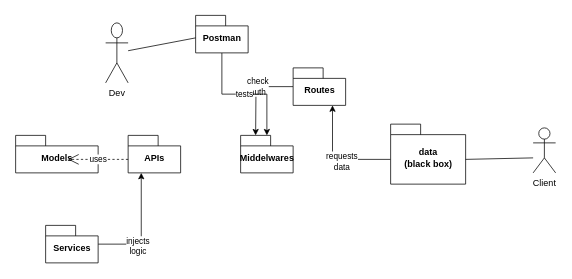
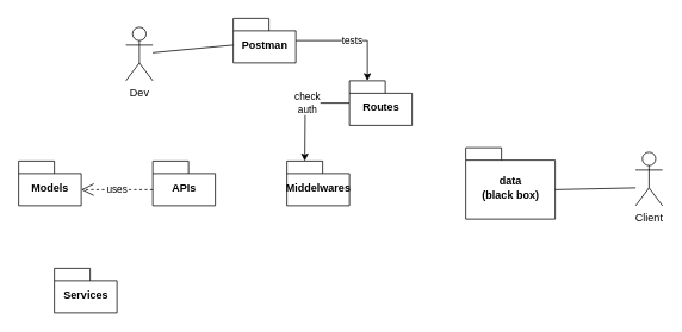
  <mxCell id="0" />
  <mxCell id="1" parent="0" />
  <mxCell id="2" value="APIs" style="shape=folder;fontStyle=1;spacingTop=10;tabWidth=40;tabHeight=14;tabPosition=left;html=1;" vertex="1" parent="1"><mxGeometry x="170" y="180" width="70" height="50" as="geometry" /></mxCell>
  <mxCell id="3" style="edgeStyle=orthogonalEdgeStyle;rounded=0;orthogonalLoop=1;jettySize=auto;html=1;" edge="1" parent="1" source="5"><mxGeometry relative="1" as="geometry"><mxPoint x="340" y="180" as="targetPoint" /></mxGeometry></mxCell>
  <mxCell id="4" value="check&lt;br&gt;auth" style="edgeLabel;html=1;align=center;verticalAlign=middle;resizable=0;points=[];" vertex="1" connectable="0" parent="3"><mxGeometry x="-0.167" y="-1" relative="1" as="geometry"><mxPoint as="offset" /></mxGeometry></mxCell>
  <mxCell id="5" value="Routes" style="shape=folder;fontStyle=1;spacingTop=10;tabWidth=40;tabHeight=14;tabPosition=left;html=1;" vertex="1" parent="1"><mxGeometry x="390" y="90" width="70" height="50" as="geometry" /></mxCell>
- <mxCell id="6" value="Models" style="shape=folder;fontStyle=1;spacingTop=10;tabWidth=40;tabHeight=14;tabPosition=left;html=1;" vertex="1" parent="1"><mxGeometry x="20" y="180" width="110" height="50" as="geometry" /></mxCell>
+ <mxCell id="6" value="Models" style="shape=folder;fontStyle=1;spacingTop=10;tabWidth=40;tabHeight=14;tabPosition=left;html=1;" vertex="1" parent="1"><mxGeometry x="20" y="180" width="70" height="50" as="geometry" /></mxCell>
  <mxCell id="7" value="Middelwares" style="shape=folder;fontStyle=1;spacingTop=10;tabWidth=40;tabHeight=14;tabPosition=left;html=1;" vertex="1" parent="1"><mxGeometry x="320" y="180" width="70" height="50" as="geometry" /></mxCell>
- <mxCell id="8" style="edgeStyle=orthogonalEdgeStyle;rounded=0;orthogonalLoop=1;jettySize=auto;html=1;entryX=0.25;entryY=1;entryDx=0;entryDy=0;entryPerimeter=0;" edge="1" parent="1" source="10" target="2"><mxGeometry relative="1" as="geometry" /></mxCell>
- <mxCell id="9" value="injects&lt;br&gt;logic" style="edgeLabel;html=1;align=center;verticalAlign=middle;resizable=0;points=[];" vertex="1" connectable="0" parent="8"><mxGeometry x="-0.314" y="-2" relative="1" as="geometry"><mxPoint as="offset" /></mxGeometry></mxCell>
  <mxCell id="10" value="Services" style="shape=folder;fontStyle=1;spacingTop=10;tabWidth=40;tabHeight=14;tabPosition=left;html=1;" vertex="1" parent="1"><mxGeometry x="60" y="300" width="70" height="50" as="geometry" /></mxCell>
- <mxCell id="11" style="edgeStyle=orthogonalEdgeStyle;rounded=0;orthogonalLoop=1;jettySize=auto;html=1;exitX=0;exitY=0;exitDx=0;exitDy=47;exitPerimeter=0;entryX=0.75;entryY=1;entryDx=0;entryDy=0;entryPerimeter=0;" edge="1" parent="1" source="13" target="5"><mxGeometry relative="1" as="geometry" /></mxCell>
- <mxCell id="12" value="requests&lt;br&gt;data" style="edgeLabel;html=1;align=center;verticalAlign=middle;resizable=0;points=[];" vertex="1" connectable="0" parent="11"><mxGeometry x="-0.119" y="2" relative="1" as="geometry"><mxPoint as="offset" /></mxGeometry></mxCell>
  <mxCell id="13" value="data&lt;br&gt;(black box)" style="shape=folder;fontStyle=1;spacingTop=10;tabWidth=40;tabHeight=14;tabPosition=left;html=1;" vertex="1" parent="1"><mxGeometry x="520" y="165" width="100" height="80" as="geometry" /></mxCell>
- <mxCell id="14" value="tests" style="edgeStyle=orthogonalEdgeStyle;rounded=0;orthogonalLoop=1;jettySize=auto;html=1;" edge="1" parent="1" source="15" target="7"><mxGeometry relative="1" as="geometry" /></mxCell>
+ <mxCell id="14" value="tests" style="edgeStyle=orthogonalEdgeStyle;rounded=0;orthogonalLoop=1;jettySize=auto;html=1;entryX=0;entryY=0;entryDx=20;entryDy=0;entryPerimeter=0;" edge="1" parent="1" source="15" target="5"><mxGeometry relative="1" as="geometry" /></mxCell>
  <mxCell id="15" value="Postman" style="shape=folder;fontStyle=1;spacingTop=10;tabWidth=40;tabHeight=14;tabPosition=left;html=1;" vertex="1" parent="1"><mxGeometry x="260" y="20" width="70" height="50" as="geometry" /></mxCell>
  <mxCell id="16" value="uses" style="endArrow=open;endSize=12;dashed=1;html=1;rounded=0;entryX=0;entryY=0;entryDx=70;entryDy=32;entryPerimeter=0;" edge="1" parent="1" target="6"><mxGeometry width="160" relative="1" as="geometry"><mxPoint x="170" y="212" as="sourcePoint" /><mxPoint x="430" y="210" as="targetPoint" /></mxGeometry></mxCell>
  <mxCell id="17" value="Client" style="shape=umlActor;verticalLabelPosition=bottom;verticalAlign=top;html=1;" vertex="1" parent="1"><mxGeometry x="710" y="170" width="30" height="60" as="geometry" /></mxCell>
  <mxCell id="18" value="" style="endArrow=none;html=1;rounded=0;exitX=0;exitY=0;exitDx=100;exitDy=47;exitPerimeter=0;" edge="1" parent="1" source="13"><mxGeometry width="50" height="50" relative="1" as="geometry"><mxPoint x="660" y="260" as="sourcePoint" /><mxPoint x="710" y="210" as="targetPoint" /><Array as="points" /></mxGeometry></mxCell>
- <mxCell id="19" value="Dev" style="shape=umlActor;verticalLabelPosition=bottom;verticalAlign=top;html=1;" vertex="1" parent="1"><mxGeometry x="140" y="30" width="30" height="80" as="geometry" /></mxCell>
+ <mxCell id="19" value="Dev" style="shape=umlActor;verticalLabelPosition=bottom;verticalAlign=top;html=1;" vertex="1" parent="1"><mxGeometry x="140" y="30" width="30" height="60" as="geometry" /></mxCell>
  <mxCell id="20" value="" style="endArrow=none;html=1;rounded=0;" edge="1" parent="1" source="19"><mxGeometry width="50" height="50" relative="1" as="geometry"><mxPoint x="170" y="52" as="sourcePoint" /><mxPoint x="260" y="50" as="targetPoint" /><Array as="points" /></mxGeometry></mxCell>
